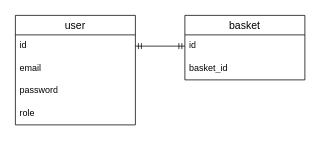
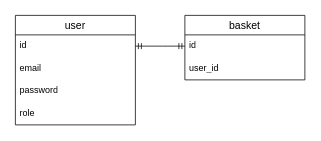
  <mxCell id="0" />
  <mxCell id="1" parent="0" />
  <mxCell id="2" value="user" style="swimlane;fontStyle=0;childLayout=stackLayout;horizontal=1;startSize=26;horizontalStack=0;resizeParent=1;resizeParentMax=0;resizeLast=0;collapsible=1;marginBottom=0;align=center;fontSize=14;" vertex="1" parent="1"><mxGeometry x="20" y="20" width="160" height="146" as="geometry" /></mxCell>
  <mxCell id="3" value="id" style="text;strokeColor=none;fillColor=none;spacingLeft=4;spacingRight=4;overflow=hidden;rotatable=0;points=[[0,0.5],[1,0.5]];portConstraint=eastwest;fontSize=12;whiteSpace=wrap;html=1;" vertex="1" parent="2"><mxGeometry y="26" width="160" height="30" as="geometry" /></mxCell>
  <mxCell id="4" value="email" style="text;strokeColor=none;fillColor=none;spacingLeft=4;spacingRight=4;overflow=hidden;rotatable=0;points=[[0,0.5],[1,0.5]];portConstraint=eastwest;fontSize=12;whiteSpace=wrap;html=1;" vertex="1" parent="2"><mxGeometry y="56" width="160" height="30" as="geometry" /></mxCell>
  <mxCell id="5" value="password" style="text;strokeColor=none;fillColor=none;spacingLeft=4;spacingRight=4;overflow=hidden;rotatable=0;points=[[0,0.5],[1,0.5]];portConstraint=eastwest;fontSize=12;whiteSpace=wrap;html=1;" vertex="1" parent="2"><mxGeometry y="86" width="160" height="30" as="geometry" /></mxCell>
  <mxCell id="6" value="role" style="text;strokeColor=none;fillColor=none;spacingLeft=4;spacingRight=4;overflow=hidden;rotatable=0;points=[[0,0.5],[1,0.5]];portConstraint=eastwest;fontSize=12;whiteSpace=wrap;html=1;" vertex="1" parent="2"><mxGeometry y="116" width="160" height="30" as="geometry" /></mxCell>
  <mxCell id="7" value="basket" style="swimlane;fontStyle=0;childLayout=stackLayout;horizontal=1;startSize=26;horizontalStack=0;resizeParent=1;resizeParentMax=0;resizeLast=0;collapsible=1;marginBottom=0;align=center;fontSize=14;" vertex="1" parent="1"><mxGeometry x="246" y="20" width="160" height="86" as="geometry" /></mxCell>
  <mxCell id="8" value="id" style="text;strokeColor=none;fillColor=none;spacingLeft=4;spacingRight=4;overflow=hidden;rotatable=0;points=[[0,0.5],[1,0.5]];portConstraint=eastwest;fontSize=12;whiteSpace=wrap;html=1;" vertex="1" parent="7"><mxGeometry y="26" width="160" height="30" as="geometry" /></mxCell>
- <mxCell id="9" value="basket_id" style="text;strokeColor=none;fillColor=none;spacingLeft=4;spacingRight=4;overflow=hidden;rotatable=0;points=[[0,0.5],[1,0.5]];portConstraint=eastwest;fontSize=12;whiteSpace=wrap;html=1;" vertex="1" parent="7"><mxGeometry y="56" width="160" height="30" as="geometry" /></mxCell>
+ <mxCell id="9" value="user_id" style="text;strokeColor=none;fillColor=none;spacingLeft=4;spacingRight=4;overflow=hidden;rotatable=0;points=[[0,0.5],[1,0.5]];portConstraint=eastwest;fontSize=12;whiteSpace=wrap;html=1;" vertex="1" parent="7"><mxGeometry y="56" width="160" height="30" as="geometry" /></mxCell>
  <mxCell id="10" value="" style="edgeStyle=entityRelationEdgeStyle;fontSize=12;html=1;endArrow=ERmandOne;startArrow=ERmandOne;rounded=0;exitX=1;exitY=0.5;exitDx=0;exitDy=0;entryX=0;entryY=0.5;entryDx=0;entryDy=0;" edge="1" parent="1" source="3" target="8"><mxGeometry width="100" height="100" relative="1" as="geometry"><mxPoint x="126" y="320" as="sourcePoint" /><mxPoint x="226" y="220" as="targetPoint" /></mxGeometry></mxCell>
